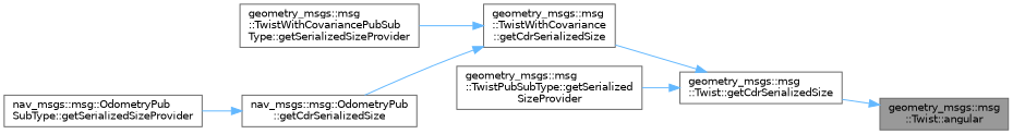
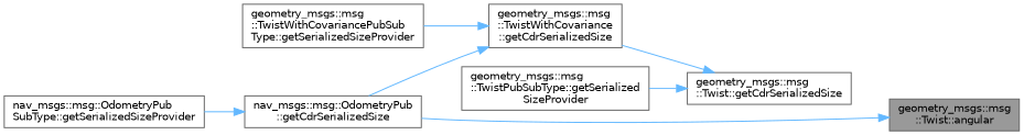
  digraph {
    rankdir=RL
    node [color=grey40 fillcolor=white fontname=Helvetica fontsize=10 shape=box style=filled]
    edge [color=steelblue1 dir=back fontname=Helvetica fontsize=10 labelfontname=Helvetica labelfontsize=10 style=solid]
    n1 [color=gray40 fillcolor=grey60 fontcolor=black height=0.2 label="geometry_msgs::msg\l::Twist::angular" width=0.4]
    n2 [height=0.2 label="geometry_msgs::msg\l::Twist::getCdrSerializedSize" width=0.4]
    n3 [height=0.2 label="geometry_msgs::msg\l::TwistWithCovariance\l::getCdrSerializedSize" width=0.4]
    n4 [height=0.2 label="geometry_msgs::msg\l::TwistPubSubType::getSerialized\lSizeProvider" width=0.4]
    n5 [height=0.2 label="nav_msgs::msg::OdometryPub\l::getCdrSerializedSize" width=0.4]
    n6 [height=0.2 label="geometry_msgs::msg\l::TwistWithCovariancePubSub\lType::getSerializedSizeProvider" width=0.4]
    n7 [height=0.2 label="nav_msgs::msg::OdometryPub\lSubType::getSerializedSizeProvider" width=0.4]
-   n1 -> n2
+   n1 -> n5
    n2 -> n3
    n2 -> n4
    n3 -> n5
    n3 -> n6
    n5 -> n7
  }
